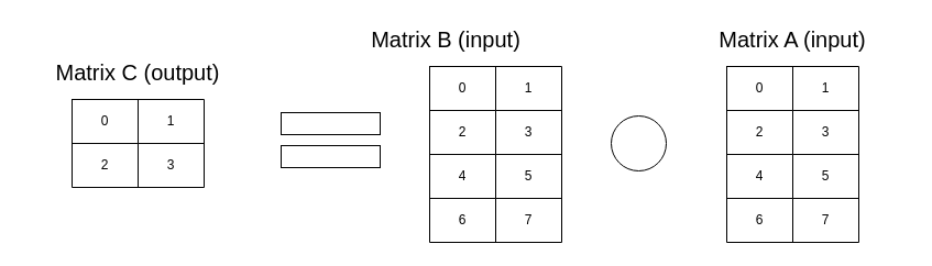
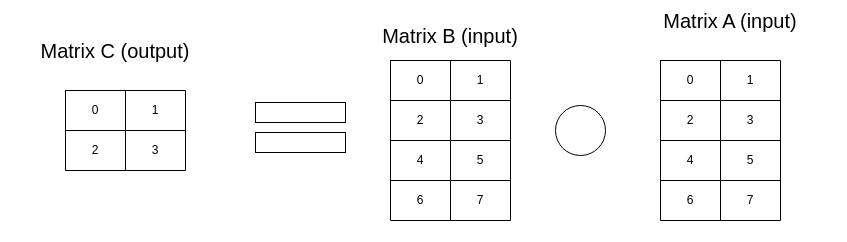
  <mxCell id="0" />
  <mxCell id="1" parent="0" />
  <mxCell id="2" value="" style="shape=table;startSize=0;container=1;collapsible=0;childLayout=tableLayout;" parent="1" vertex="1"><mxGeometry x="390" y="60" width="120" height="160" as="geometry" /></mxCell>
  <mxCell id="3" value="" style="shape=tableRow;horizontal=0;startSize=0;swimlaneHead=0;swimlaneBody=0;strokeColor=inherit;top=0;left=0;bottom=0;right=0;collapsible=0;dropTarget=0;fillColor=none;points=[[0,0.5],[1,0.5]];portConstraint=eastwest;" parent="2" vertex="1"><mxGeometry width="120" height="40" as="geometry" /></mxCell>
  <mxCell id="4" value="0" style="shape=partialRectangle;html=1;whiteSpace=wrap;connectable=0;strokeColor=inherit;overflow=hidden;fillColor=none;top=0;left=0;bottom=0;right=0;pointerEvents=1;" parent="3" vertex="1"><mxGeometry width="60" height="40" as="geometry"><mxRectangle width="60" height="40" as="alternateBounds" /></mxGeometry></mxCell>
  <mxCell id="5" value="1" style="shape=partialRectangle;html=1;whiteSpace=wrap;connectable=0;strokeColor=inherit;overflow=hidden;fillColor=none;top=0;left=0;bottom=0;right=0;pointerEvents=1;" parent="3" vertex="1"><mxGeometry x="60" width="60" height="40" as="geometry"><mxRectangle width="60" height="40" as="alternateBounds" /></mxGeometry></mxCell>
  <mxCell id="6" value="" style="shape=tableRow;horizontal=0;startSize=0;swimlaneHead=0;swimlaneBody=0;strokeColor=inherit;top=0;left=0;bottom=0;right=0;collapsible=0;dropTarget=0;fillColor=none;points=[[0,0.5],[1,0.5]];portConstraint=eastwest;" parent="2" vertex="1"><mxGeometry y="40" width="120" height="40" as="geometry" /></mxCell>
  <mxCell id="7" value="2" style="shape=partialRectangle;html=1;whiteSpace=wrap;connectable=0;strokeColor=inherit;overflow=hidden;fillColor=none;top=0;left=0;bottom=0;right=0;pointerEvents=1;" parent="6" vertex="1"><mxGeometry width="60" height="40" as="geometry"><mxRectangle width="60" height="40" as="alternateBounds" /></mxGeometry></mxCell>
  <mxCell id="8" value="3" style="shape=partialRectangle;html=1;whiteSpace=wrap;connectable=0;strokeColor=inherit;overflow=hidden;fillColor=none;top=0;left=0;bottom=0;right=0;pointerEvents=1;" parent="6" vertex="1"><mxGeometry x="60" width="60" height="40" as="geometry"><mxRectangle width="60" height="40" as="alternateBounds" /></mxGeometry></mxCell>
  <mxCell id="9" value="" style="shape=tableRow;horizontal=0;startSize=0;swimlaneHead=0;swimlaneBody=0;strokeColor=inherit;top=0;left=0;bottom=0;right=0;collapsible=0;dropTarget=0;fillColor=none;points=[[0,0.5],[1,0.5]];portConstraint=eastwest;" parent="2" vertex="1"><mxGeometry y="80" width="120" height="40" as="geometry" /></mxCell>
  <mxCell id="10" value="4" style="shape=partialRectangle;html=1;whiteSpace=wrap;connectable=0;strokeColor=inherit;overflow=hidden;fillColor=none;top=0;left=0;bottom=0;right=0;pointerEvents=1;" parent="9" vertex="1"><mxGeometry width="60" height="40" as="geometry"><mxRectangle width="60" height="40" as="alternateBounds" /></mxGeometry></mxCell>
  <mxCell id="11" value="5" style="shape=partialRectangle;html=1;whiteSpace=wrap;connectable=0;strokeColor=inherit;overflow=hidden;fillColor=none;top=0;left=0;bottom=0;right=0;pointerEvents=1;" parent="9" vertex="1"><mxGeometry x="60" width="60" height="40" as="geometry"><mxRectangle width="60" height="40" as="alternateBounds" /></mxGeometry></mxCell>
  <mxCell id="12" value="" style="shape=tableRow;horizontal=0;startSize=0;swimlaneHead=0;swimlaneBody=0;strokeColor=inherit;top=0;left=0;bottom=0;right=0;collapsible=0;dropTarget=0;fillColor=none;points=[[0,0.5],[1,0.5]];portConstraint=eastwest;" parent="2" vertex="1"><mxGeometry y="120" width="120" height="40" as="geometry" /></mxCell>
  <mxCell id="13" value="6" style="shape=partialRectangle;html=1;whiteSpace=wrap;connectable=0;strokeColor=inherit;overflow=hidden;fillColor=none;top=0;left=0;bottom=0;right=0;pointerEvents=1;" parent="12" vertex="1"><mxGeometry width="60" height="40" as="geometry"><mxRectangle width="60" height="40" as="alternateBounds" /></mxGeometry></mxCell>
  <mxCell id="14" value="7" style="shape=partialRectangle;html=1;whiteSpace=wrap;connectable=0;strokeColor=inherit;overflow=hidden;fillColor=none;top=0;left=0;bottom=0;right=0;pointerEvents=1;" parent="12" vertex="1"><mxGeometry x="60" width="60" height="40" as="geometry"><mxRectangle width="60" height="40" as="alternateBounds" /></mxGeometry></mxCell>
- <mxCell id="15" value="&lt;font style=&quot;font-size: 20px;&quot;&gt;Matrix C (output)&lt;br&gt;&lt;/font&gt;" style="text;html=1;strokeColor=none;fillColor=none;align=center;verticalAlign=middle;whiteSpace=wrap;rounded=0;" parent="1" vertex="1"><mxGeometry x="20" y="50" width="210" height="30" as="geometry" /></mxCell>
- <mxCell id="16" value="&lt;font style=&quot;font-size: 20px;&quot;&gt;Matrix A (input)&lt;br&gt;&lt;/font&gt;" style="text;html=1;strokeColor=none;fillColor=none;align=center;verticalAlign=middle;whiteSpace=wrap;rounded=0;" parent="1" vertex="1"><mxGeometry x="615" y="20" width="210" height="30" as="geometry" /></mxCell>
- <mxCell id="17" value="&lt;font style=&quot;font-size: 20px;&quot;&gt;Matrix B (input)&lt;br&gt;&lt;/font&gt;" style="text;html=1;strokeColor=none;fillColor=none;align=center;verticalAlign=middle;whiteSpace=wrap;rounded=0;" parent="1" vertex="1"><mxGeometry x="300" y="20" width="210" height="30" as="geometry" /></mxCell>
+ <mxCell id="15" value="&lt;font style=&quot;font-size: 20px;&quot;&gt;Matrix C (output)&lt;br&gt;&lt;/font&gt;" style="text;html=1;strokeColor=none;fillColor=none;align=center;verticalAlign=middle;whiteSpace=wrap;rounded=0;" parent="1" vertex="1"><mxGeometry x="10" y="35" width="210" height="30" as="geometry" /></mxCell>
+ <mxCell id="16" value="&lt;font style=&quot;font-size: 20px;&quot;&gt;Matrix A (input)&lt;br&gt;&lt;/font&gt;" style="text;html=1;strokeColor=none;fillColor=none;align=center;verticalAlign=middle;whiteSpace=wrap;rounded=0;" parent="1" vertex="1"><mxGeometry x="625" y="5" width="210" height="30" as="geometry" /></mxCell>
+ <mxCell id="17" value="&lt;font style=&quot;font-size: 20px;&quot;&gt;Matrix B (input)&lt;br&gt;&lt;/font&gt;" style="text;html=1;strokeColor=none;fillColor=none;align=center;verticalAlign=middle;whiteSpace=wrap;rounded=0;" parent="1" vertex="1"><mxGeometry x="345" y="20" width="210" height="30" as="geometry" /></mxCell>
  <mxCell id="18" value="" style="rounded=0;whiteSpace=wrap;html=1;" parent="1" vertex="1"><mxGeometry x="255" y="102" width="90" height="20" as="geometry" /></mxCell>
  <mxCell id="19" value="" style="rounded=0;whiteSpace=wrap;html=1;" parent="1" vertex="1"><mxGeometry x="255" y="132" width="90" height="20" as="geometry" /></mxCell>
  <mxCell id="20" value="" style="ellipse;whiteSpace=wrap;html=1;aspect=fixed;" parent="1" vertex="1"><mxGeometry x="555" y="105" width="50" height="50" as="geometry" /></mxCell>
  <mxCell id="21" value="" style="shape=table;startSize=0;container=1;collapsible=0;childLayout=tableLayout;" vertex="1" parent="1"><mxGeometry x="65" y="90" width="120" height="80" as="geometry" /></mxCell>
  <mxCell id="22" value="" style="shape=tableRow;horizontal=0;startSize=0;swimlaneHead=0;swimlaneBody=0;strokeColor=inherit;top=0;left=0;bottom=0;right=0;collapsible=0;dropTarget=0;fillColor=none;points=[[0,0.5],[1,0.5]];portConstraint=eastwest;" vertex="1" parent="21"><mxGeometry width="120" height="40" as="geometry" /></mxCell>
  <mxCell id="23" value="0" style="shape=partialRectangle;html=1;whiteSpace=wrap;connectable=0;strokeColor=inherit;overflow=hidden;fillColor=none;top=0;left=0;bottom=0;right=0;pointerEvents=1;" vertex="1" parent="22"><mxGeometry width="60" height="40" as="geometry"><mxRectangle width="60" height="40" as="alternateBounds" /></mxGeometry></mxCell>
  <mxCell id="24" value="1" style="shape=partialRectangle;html=1;whiteSpace=wrap;connectable=0;strokeColor=inherit;overflow=hidden;fillColor=none;top=0;left=0;bottom=0;right=0;pointerEvents=1;" vertex="1" parent="22"><mxGeometry x="60" width="60" height="40" as="geometry"><mxRectangle width="60" height="40" as="alternateBounds" /></mxGeometry></mxCell>
  <mxCell id="25" value="" style="shape=tableRow;horizontal=0;startSize=0;swimlaneHead=0;swimlaneBody=0;strokeColor=inherit;top=0;left=0;bottom=0;right=0;collapsible=0;dropTarget=0;fillColor=none;points=[[0,0.5],[1,0.5]];portConstraint=eastwest;" vertex="1" parent="21"><mxGeometry y="40" width="120" height="40" as="geometry" /></mxCell>
  <mxCell id="26" value="2" style="shape=partialRectangle;html=1;whiteSpace=wrap;connectable=0;strokeColor=inherit;overflow=hidden;fillColor=none;top=0;left=0;bottom=0;right=0;pointerEvents=1;" vertex="1" parent="25"><mxGeometry width="60" height="40" as="geometry"><mxRectangle width="60" height="40" as="alternateBounds" /></mxGeometry></mxCell>
  <mxCell id="27" value="3" style="shape=partialRectangle;html=1;whiteSpace=wrap;connectable=0;strokeColor=inherit;overflow=hidden;fillColor=none;top=0;left=0;bottom=0;right=0;pointerEvents=1;" vertex="1" parent="25"><mxGeometry x="60" width="60" height="40" as="geometry"><mxRectangle width="60" height="40" as="alternateBounds" /></mxGeometry></mxCell>
  <mxCell id="28" value="" style="shape=table;startSize=0;container=1;collapsible=0;childLayout=tableLayout;" vertex="1" parent="1"><mxGeometry x="660" y="60" width="120" height="160" as="geometry" /></mxCell>
  <mxCell id="29" value="" style="shape=tableRow;horizontal=0;startSize=0;swimlaneHead=0;swimlaneBody=0;strokeColor=inherit;top=0;left=0;bottom=0;right=0;collapsible=0;dropTarget=0;fillColor=none;points=[[0,0.5],[1,0.5]];portConstraint=eastwest;" vertex="1" parent="28"><mxGeometry width="120" height="40" as="geometry" /></mxCell>
  <mxCell id="30" value="0" style="shape=partialRectangle;html=1;whiteSpace=wrap;connectable=0;strokeColor=inherit;overflow=hidden;fillColor=none;top=0;left=0;bottom=0;right=0;pointerEvents=1;" vertex="1" parent="29"><mxGeometry width="60" height="40" as="geometry"><mxRectangle width="60" height="40" as="alternateBounds" /></mxGeometry></mxCell>
  <mxCell id="31" value="1" style="shape=partialRectangle;html=1;whiteSpace=wrap;connectable=0;strokeColor=inherit;overflow=hidden;fillColor=none;top=0;left=0;bottom=0;right=0;pointerEvents=1;" vertex="1" parent="29"><mxGeometry x="60" width="60" height="40" as="geometry"><mxRectangle width="60" height="40" as="alternateBounds" /></mxGeometry></mxCell>
  <mxCell id="32" value="" style="shape=tableRow;horizontal=0;startSize=0;swimlaneHead=0;swimlaneBody=0;strokeColor=inherit;top=0;left=0;bottom=0;right=0;collapsible=0;dropTarget=0;fillColor=none;points=[[0,0.5],[1,0.5]];portConstraint=eastwest;" vertex="1" parent="28"><mxGeometry y="40" width="120" height="40" as="geometry" /></mxCell>
  <mxCell id="33" value="2" style="shape=partialRectangle;html=1;whiteSpace=wrap;connectable=0;strokeColor=inherit;overflow=hidden;fillColor=none;top=0;left=0;bottom=0;right=0;pointerEvents=1;" vertex="1" parent="32"><mxGeometry width="60" height="40" as="geometry"><mxRectangle width="60" height="40" as="alternateBounds" /></mxGeometry></mxCell>
  <mxCell id="34" value="3" style="shape=partialRectangle;html=1;whiteSpace=wrap;connectable=0;strokeColor=inherit;overflow=hidden;fillColor=none;top=0;left=0;bottom=0;right=0;pointerEvents=1;" vertex="1" parent="32"><mxGeometry x="60" width="60" height="40" as="geometry"><mxRectangle width="60" height="40" as="alternateBounds" /></mxGeometry></mxCell>
  <mxCell id="35" value="" style="shape=tableRow;horizontal=0;startSize=0;swimlaneHead=0;swimlaneBody=0;strokeColor=inherit;top=0;left=0;bottom=0;right=0;collapsible=0;dropTarget=0;fillColor=none;points=[[0,0.5],[1,0.5]];portConstraint=eastwest;" vertex="1" parent="28"><mxGeometry y="80" width="120" height="40" as="geometry" /></mxCell>
  <mxCell id="36" value="4" style="shape=partialRectangle;html=1;whiteSpace=wrap;connectable=0;strokeColor=inherit;overflow=hidden;fillColor=none;top=0;left=0;bottom=0;right=0;pointerEvents=1;" vertex="1" parent="35"><mxGeometry width="60" height="40" as="geometry"><mxRectangle width="60" height="40" as="alternateBounds" /></mxGeometry></mxCell>
  <mxCell id="37" value="5" style="shape=partialRectangle;html=1;whiteSpace=wrap;connectable=0;strokeColor=inherit;overflow=hidden;fillColor=none;top=0;left=0;bottom=0;right=0;pointerEvents=1;" vertex="1" parent="35"><mxGeometry x="60" width="60" height="40" as="geometry"><mxRectangle width="60" height="40" as="alternateBounds" /></mxGeometry></mxCell>
  <mxCell id="38" value="" style="shape=tableRow;horizontal=0;startSize=0;swimlaneHead=0;swimlaneBody=0;strokeColor=inherit;top=0;left=0;bottom=0;right=0;collapsible=0;dropTarget=0;fillColor=none;points=[[0,0.5],[1,0.5]];portConstraint=eastwest;" vertex="1" parent="28"><mxGeometry y="120" width="120" height="40" as="geometry" /></mxCell>
  <mxCell id="39" value="6" style="shape=partialRectangle;html=1;whiteSpace=wrap;connectable=0;strokeColor=inherit;overflow=hidden;fillColor=none;top=0;left=0;bottom=0;right=0;pointerEvents=1;" vertex="1" parent="38"><mxGeometry width="60" height="40" as="geometry"><mxRectangle width="60" height="40" as="alternateBounds" /></mxGeometry></mxCell>
  <mxCell id="40" value="7" style="shape=partialRectangle;html=1;whiteSpace=wrap;connectable=0;strokeColor=inherit;overflow=hidden;fillColor=none;top=0;left=0;bottom=0;right=0;pointerEvents=1;" vertex="1" parent="38"><mxGeometry x="60" width="60" height="40" as="geometry"><mxRectangle width="60" height="40" as="alternateBounds" /></mxGeometry></mxCell>
